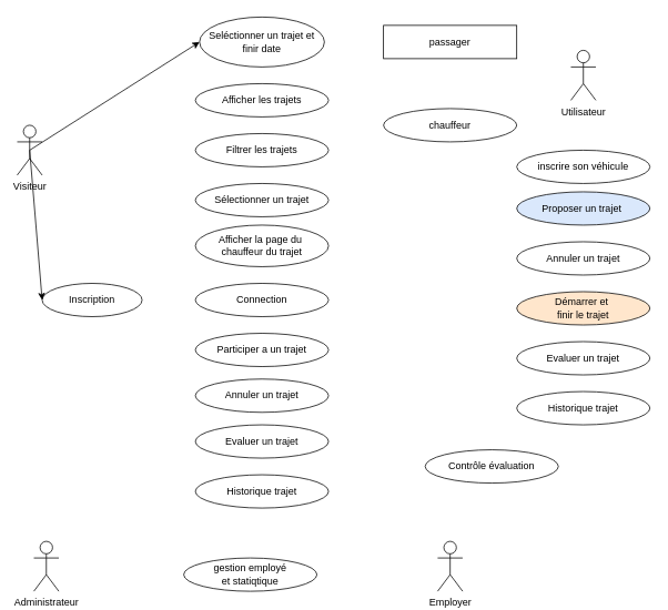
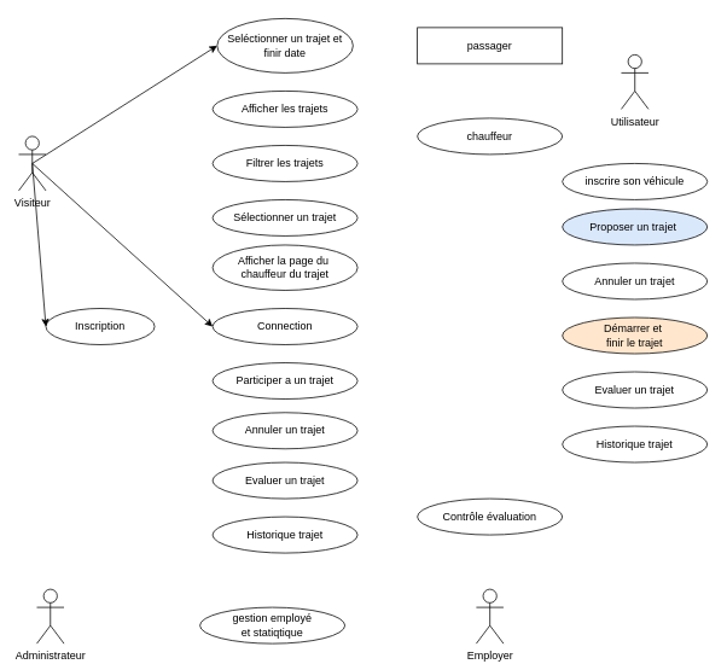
  <mxCell id="0" />
  <mxCell id="1" parent="0" />
  <mxCell id="2" style="rounded=0;orthogonalLoop=1;jettySize=auto;html=1;exitX=0.5;exitY=0.5;exitDx=0;exitDy=0;exitPerimeter=0;entryX=0;entryY=0.5;entryDx=0;entryDy=0;" edge="1" parent="1" source="3" target="6"><mxGeometry relative="1" as="geometry" /></mxCell>
  <mxCell id="3" value="Visiteur" style="shape=umlActor;verticalLabelPosition=bottom;verticalAlign=top;html=1;outlineConnect=0;" vertex="1" parent="1"><mxGeometry x="20" y="150" width="30" height="60" as="geometry" /></mxCell>
  <mxCell id="4" value="Inscription" style="ellipse;whiteSpace=wrap;html=1;" vertex="1" parent="1"><mxGeometry x="50" y="340" width="120" height="40" as="geometry" /></mxCell>
  <mxCell id="5" value="Connection" style="ellipse;whiteSpace=wrap;html=1;" vertex="1" parent="1"><mxGeometry x="234" y="340" width="160" height="40" as="geometry" /></mxCell>
  <mxCell id="6" value="Seléctionner un trajet et finir date" style="ellipse;whiteSpace=wrap;html=1;" vertex="1" parent="1"><mxGeometry x="239" y="20" width="150" height="60" as="geometry" /></mxCell>
+ <mxCell id="7" value="" style="edgeStyle=none;orthogonalLoop=1;jettySize=auto;html=1;rounded=0;entryX=0;entryY=0.5;entryDx=0;entryDy=0;exitX=0.5;exitY=0.5;exitDx=0;exitDy=0;exitPerimeter=0;" edge="1" parent="1" source="3" target="5"><mxGeometry width="100" relative="1" as="geometry"><mxPoint x="60" y="540" as="sourcePoint" /><mxPoint x="100" y="540" as="targetPoint" /><Array as="points" /></mxGeometry></mxCell>
  <mxCell id="8" value="" style="edgeStyle=none;orthogonalLoop=1;jettySize=auto;html=1;rounded=0;entryX=0;entryY=0.5;entryDx=0;entryDy=0;exitX=0.5;exitY=0.5;exitDx=0;exitDy=0;exitPerimeter=0;" edge="1" parent="1" source="3" target="4"><mxGeometry width="100" relative="1" as="geometry"><mxPoint x="90" y="570" as="sourcePoint" /><mxPoint x="330" y="430" as="targetPoint" /><Array as="points" /></mxGeometry></mxCell>
  <mxCell id="9" value="Utilisateur" style="shape=umlActor;verticalLabelPosition=bottom;verticalAlign=top;html=1;outlineConnect=0;" vertex="1" parent="1"><mxGeometry x="685" y="60" width="30" height="60" as="geometry" /></mxCell>
  <mxCell id="10" value="Afficher les trajets" style="ellipse;whiteSpace=wrap;html=1;" vertex="1" parent="1"><mxGeometry x="234" y="100" width="160" height="40" as="geometry" /></mxCell>
  <mxCell id="11" value="Sélectionner un trajet" style="ellipse;whiteSpace=wrap;html=1;" vertex="1" parent="1"><mxGeometry x="234" y="220" width="160" height="40" as="geometry" /></mxCell>
  <mxCell id="12" value="Afficher la page du&amp;nbsp;&lt;div&gt;chauffeur du trajet&lt;/div&gt;" style="ellipse;whiteSpace=wrap;html=1;" vertex="1" parent="1"><mxGeometry x="234" y="270" width="160" height="50" as="geometry" /></mxCell>
  <mxCell id="13" value="Filtrer les trajets" style="ellipse;whiteSpace=wrap;html=1;" vertex="1" parent="1"><mxGeometry x="234" y="160" width="160" height="40" as="geometry" /></mxCell>
  <mxCell id="14" value="Participer a un trajet" style="ellipse;whiteSpace=wrap;html=1;" vertex="1" parent="1"><mxGeometry x="234" y="400" width="160" height="40" as="geometry" /></mxCell>
  <mxCell id="15" value="Annuler un trajet" style="ellipse;whiteSpace=wrap;html=1;" vertex="1" parent="1"><mxGeometry x="234" y="455" width="160" height="40" as="geometry" /></mxCell>
  <mxCell id="16" value="Evaluer un trajet" style="ellipse;whiteSpace=wrap;html=1;" vertex="1" parent="1"><mxGeometry x="234" y="510" width="160" height="40" as="geometry" /></mxCell>
  <mxCell id="17" value="Historique trajet" style="ellipse;whiteSpace=wrap;html=1;" vertex="1" parent="1"><mxGeometry x="234" y="570" width="160" height="40" as="geometry" /></mxCell>
  <mxCell id="18" value="chauffeur" style="ellipse;whiteSpace=wrap;html=1;" vertex="1" parent="1"><mxGeometry x="460" y="130" width="160" height="40" as="geometry" /></mxCell>
  <mxCell id="19" value="passager" style="whiteSpace=wrap;html=1;rounded=0;" vertex="1" parent="1"><mxGeometry x="460" y="30" width="160" height="40" as="geometry" /></mxCell>
  <mxCell id="20" value="Proposer un trajet&amp;nbsp;" style="ellipse;whiteSpace=wrap;html=1;fillColor=#dae8fc;" vertex="1" parent="1"><mxGeometry x="620" y="230" width="160" height="40" as="geometry" /></mxCell>
  <mxCell id="21" value="inscrire son véhicule" style="ellipse;whiteSpace=wrap;html=1;" vertex="1" parent="1"><mxGeometry x="620" y="180" width="160" height="40" as="geometry" /></mxCell>
  <mxCell id="22" value="Annuler un trajet" style="ellipse;whiteSpace=wrap;html=1;" vertex="1" parent="1"><mxGeometry x="620" y="290" width="160" height="40" as="geometry" /></mxCell>
  <mxCell id="23" value="Démarrer et&amp;nbsp;&lt;div&gt;finir le trajet&lt;/div&gt;" style="ellipse;whiteSpace=wrap;html=1;fillColor=#ffe6cc;" vertex="1" parent="1"><mxGeometry x="620" y="350" width="160" height="40" as="geometry" /></mxCell>
  <mxCell id="24" value="Evaluer un trajet" style="ellipse;whiteSpace=wrap;html=1;" vertex="1" parent="1"><mxGeometry x="620" y="410" width="160" height="40" as="geometry" /></mxCell>
  <mxCell id="25" value="Historique trajet" style="ellipse;whiteSpace=wrap;html=1;" vertex="1" parent="1"><mxGeometry x="620" y="470" width="160" height="40" as="geometry" /></mxCell>
  <mxCell id="26" value="Employer" style="shape=umlActor;verticalLabelPosition=bottom;verticalAlign=top;html=1;outlineConnect=0;" vertex="1" parent="1"><mxGeometry x="525" y="650" width="30" height="60" as="geometry" /></mxCell>
- <mxCell id="27" value="Contrôle évaluation" style="ellipse;whiteSpace=wrap;html=1;" vertex="1" parent="1"><mxGeometry x="510" y="540" width="160" height="40" as="geometry" /></mxCell>
+ <mxCell id="27" value="Contrôle évaluation" style="ellipse;whiteSpace=wrap;html=1;" vertex="1" parent="1"><mxGeometry x="460" y="550" width="160" height="40" as="geometry" /></mxCell>
  <mxCell id="28" value="Administrateur" style="shape=umlActor;verticalLabelPosition=bottom;verticalAlign=top;html=1;outlineConnect=0;" vertex="1" parent="1"><mxGeometry x="40" y="650" width="30" height="60" as="geometry" /></mxCell>
  <mxCell id="29" value="gestion employé&lt;div&gt;et statiqtique&lt;/div&gt;" style="ellipse;whiteSpace=wrap;html=1;" vertex="1" parent="1"><mxGeometry x="220" y="670" width="160" height="40" as="geometry" /></mxCell>
